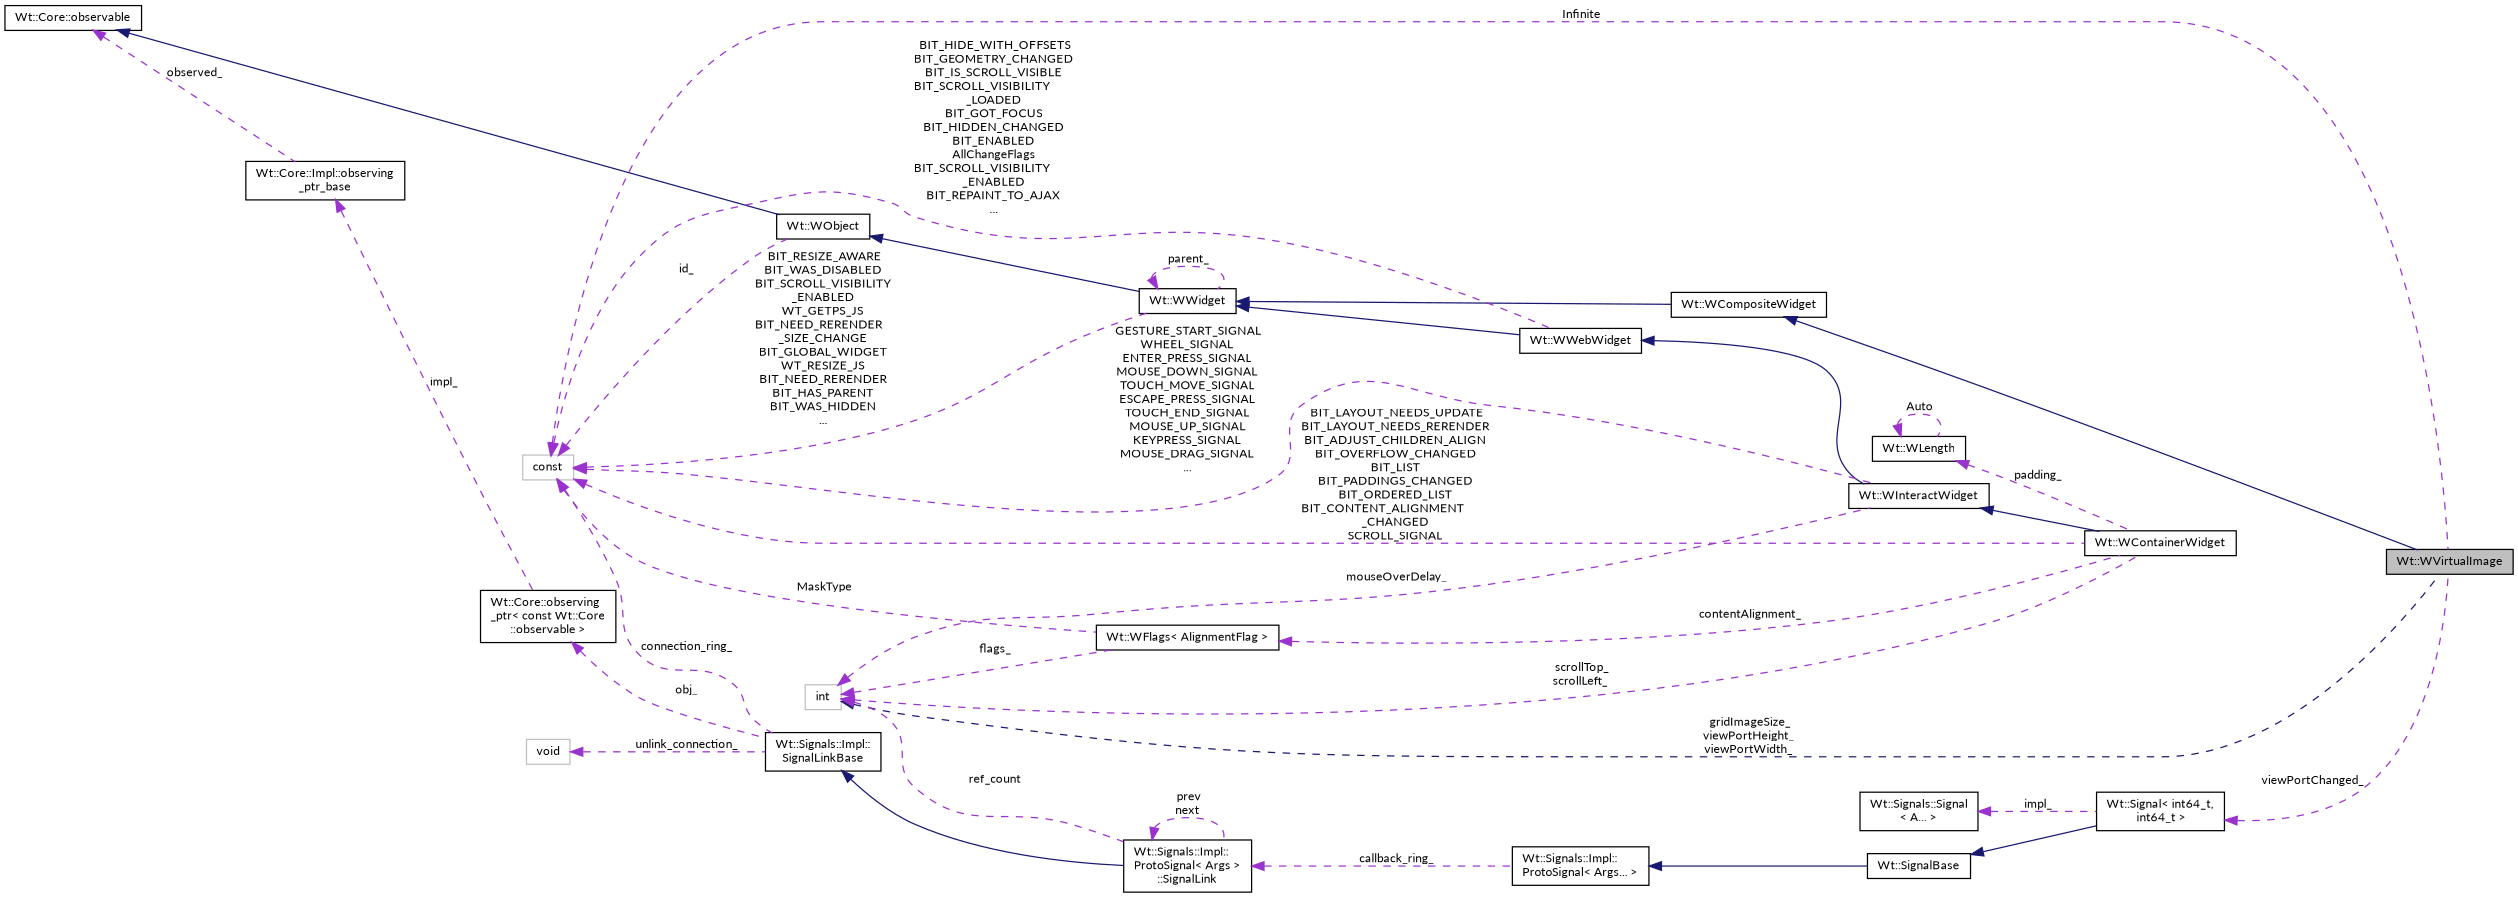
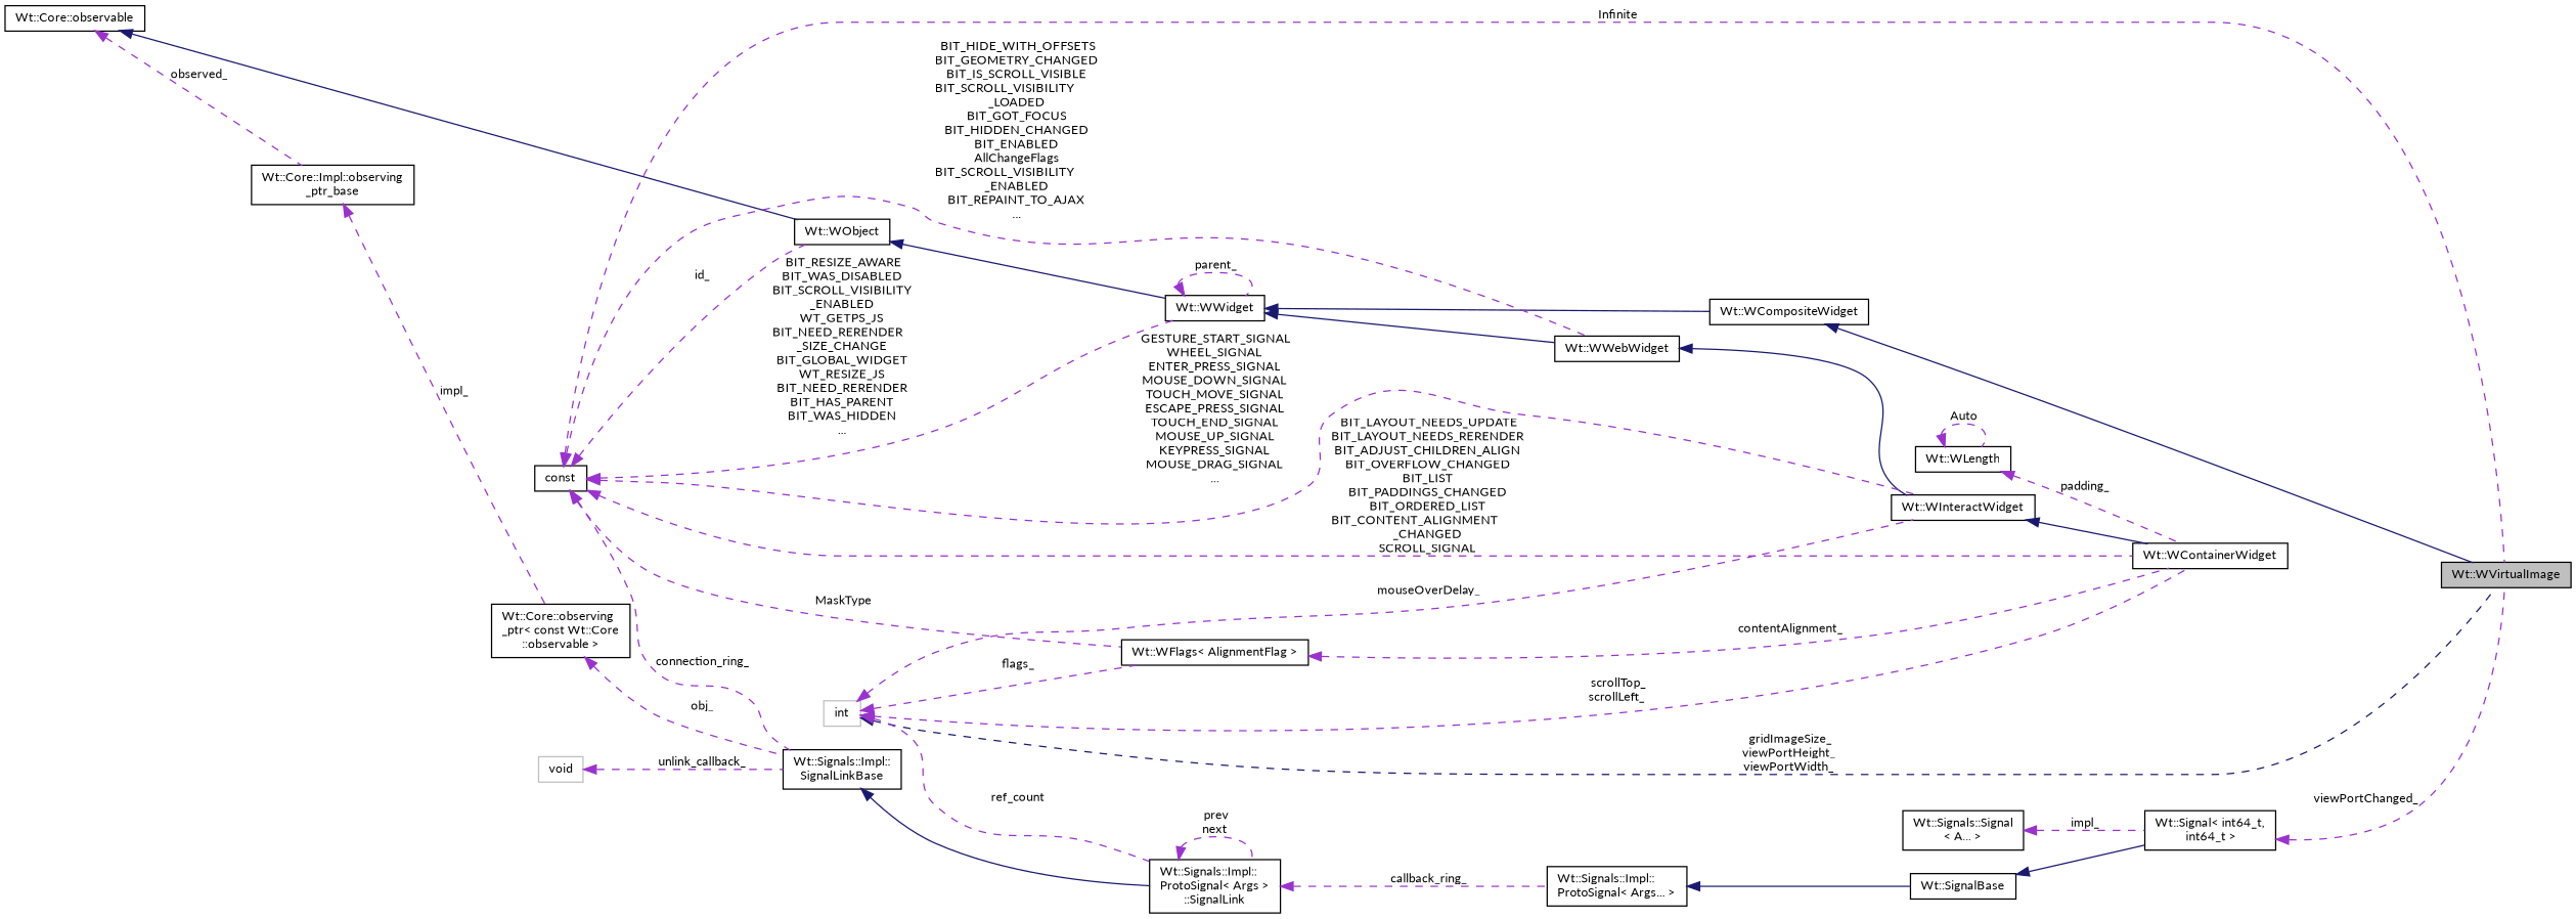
  digraph {
    fontname=Lato
    rankdir=LR
    node [color=black fillcolor=white fontname=Lato fontsize=10 shape=record style=filled]
    edge [color=darkorchid3 dir=back fontname=Lato fontsize=10 labelfontname=Helvetica labelfontsize=10 style=dashed]
    n1 [fillcolor=grey75 fontcolor=black height=0.2 label="Wt::WVirtualImage" width=0.4]
    n2 [height=0.2 label="Wt::WCompositeWidget" width=0.4]
    n3 [height=0.2 label="Wt::WWidget" width=0.4]
    n4 [height=0.2 label="Wt::WWebWidget" width=0.4]
    n5 [height=0.2 label="Wt::WInteractWidget" width=0.4]
    n6 [height=0.2 label="Wt::WObject" width=0.4]
    n7 [height=0.2 label="Wt::Core::observable" width=0.4]
    n8 [height=0.2 label="Wt::Core::Impl::observing\l_ptr_base" width=0.4]
    n9 [height=0.2 label="Wt::Core::observing\l_ptr\< const Wt::Core\l::observable \>" width=0.4]
-   n10 [color=grey75 height=0.2 label=const width=0.4]
+   n10 [height=0.2 label=const width=0.4]
    n11 [height=0.2 label="Wt::WContainerWidget" width=0.4]
    n12 [height=0.2 label="Wt::WFlags\< AlignmentFlag \>" width=0.4]
    n13 [height=0.2 label="Wt::Signals::Impl::\lSignalLinkBase" width=0.4]
    n14 [height=0.2 label="Wt::Signals::Impl::\lProtoSignal\< Args \>\l::SignalLink" width=0.4]
    n15 [color=grey75 height=0.2 label=int width=0.4]
    n16 [height=0.2 label="Wt::Signals::Impl::\lProtoSignal\< Args... \>" width=0.4]
    n17 [height=0.2 label="Wt::WLength" width=0.4]
    n18 [height=0.2 label="Wt::Signal\< int64_t,\l int64_t \>" width=0.4]
    n19 [height=0.2 label="Wt::SignalBase" width=0.4]
    n20 [height=0.2 label="Wt::Signals::Signal\l\< A... \>" width=0.4]
    n21 [color=grey75 height=0.2 label=void width=0.4]
    n2 -> n1 [color=midnightblue style=solid]
    n3 -> n2 [color=midnightblue style=solid]
    n3 -> n3 [label=" parent_"]
    n3 -> n4 [color=midnightblue style=solid]
    n4 -> n5 [color=midnightblue style=solid]
    n5 -> n11 [color=midnightblue style=solid]
    n6 -> n3 [color=midnightblue style=solid]
    n7 -> n6 [color=midnightblue style=solid]
    n7 -> n8 [label=" observed_"]
    n8 -> n9 [label=" impl_"]
    n9 -> n13 [label=" obj_"]
    n10 -> n1 [label=" Infinite"]
    n10 -> n3 [label=" BIT_RESIZE_AWARE\nBIT_WAS_DISABLED\nBIT_SCROLL_VISIBILITY\l_ENABLED\nWT_GETPS_JS\nBIT_NEED_RERENDER\l_SIZE_CHANGE\nBIT_GLOBAL_WIDGET\nWT_RESIZE_JS\nBIT_NEED_RERENDER\nBIT_HAS_PARENT\nBIT_WAS_HIDDEN\n..."]
    n10 -> n4 [label=" BIT_HIDE_WITH_OFFSETS\nBIT_GEOMETRY_CHANGED\nBIT_IS_SCROLL_VISIBLE\nBIT_SCROLL_VISIBILITY\l_LOADED\nBIT_GOT_FOCUS\nBIT_HIDDEN_CHANGED\nBIT_ENABLED\nAllChangeFlags\nBIT_SCROLL_VISIBILITY\l_ENABLED\nBIT_REPAINT_TO_AJAX\n..."]
    n10 -> n5 [label=" GESTURE_START_SIGNAL\nWHEEL_SIGNAL\nENTER_PRESS_SIGNAL\nMOUSE_DOWN_SIGNAL\nTOUCH_MOVE_SIGNAL\nESCAPE_PRESS_SIGNAL\nTOUCH_END_SIGNAL\nMOUSE_UP_SIGNAL\nKEYPRESS_SIGNAL\nMOUSE_DRAG_SIGNAL\n..."]
    n10 -> n6 [label=" id_"]
    n10 -> n11 [label=" BIT_LAYOUT_NEEDS_UPDATE\nBIT_LAYOUT_NEEDS_RERENDER\nBIT_ADJUST_CHILDREN_ALIGN\nBIT_OVERFLOW_CHANGED\nBIT_LIST\nBIT_PADDINGS_CHANGED\nBIT_ORDERED_LIST\nBIT_CONTENT_ALIGNMENT\l_CHANGED\nSCROLL_SIGNAL"]
    n10 -> n12 [label=" MaskType"]
    n10 -> n13 [label=" connection_ring_"]
    n12 -> n11 [label=" contentAlignment_"]
    n13 -> n14 [color=midnightblue style=solid]
    n14 -> n14 [label=" prev\nnext"]
    n14 -> n16 [label=" callback_ring_"]
    n15 -> n1 [color=midnightblue label=" gridImageSize_\nviewPortHeight_\nviewPortWidth_"]
    n15 -> n5 [label=" mouseOverDelay_"]
    n15 -> n11 [label=" scrollTop_\nscrollLeft_"]
    n15 -> n12 [label=" flags_"]
    n15 -> n14 [label=" ref_count"]
    n16 -> n19 [color=midnightblue style=solid]
    n17 -> n11 [label=" padding_"]
    n17 -> n17 [label=" Auto"]
    n18 -> n1 [label=" viewPortChanged_"]
    n19 -> n18 [color=midnightblue style=solid]
    n20 -> n18 [label=" impl_"]
-   n21 -> n13 [label=" unlink_connection_"]
+   n21 -> n13 [label=" unlink_callback_"]
  }
